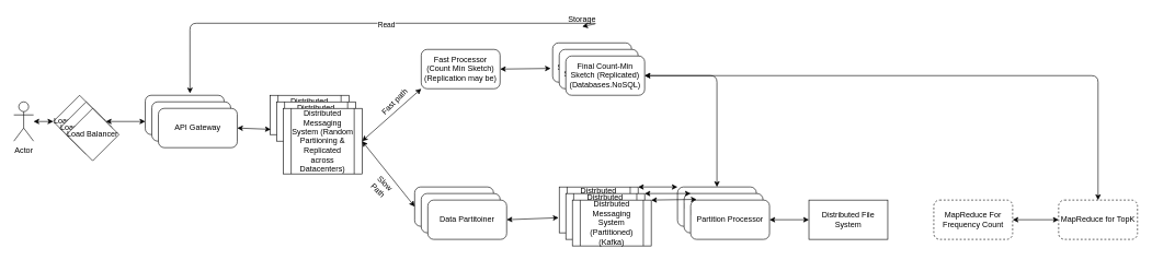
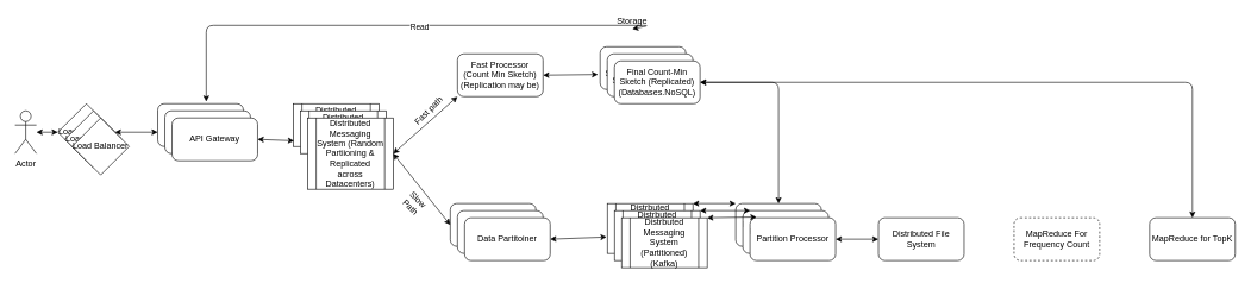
  <mxCell id="0" />
  <mxCell id="1" parent="0" />
  <mxCell id="2" value="Actor" style="shape=umlActor;verticalLabelPosition=bottom;verticalAlign=top;html=1;outlineConnect=0;" parent="1" vertex="1"><mxGeometry y="155" width="30" height="60" as="geometry" x="20" /></mxCell>
  <mxCell id="3" value="Load Balancer" style="rhombus;whiteSpace=wrap;html=1;" parent="1" vertex="1"><mxGeometry x="80" y="145" width="80" height="80" as="geometry" /></mxCell>
  <mxCell id="4" value="Load Balancer" style="rhombus;whiteSpace=wrap;html=1;" parent="1" vertex="1"><mxGeometry x="90" y="155" width="80" height="80" as="geometry" /></mxCell>
  <mxCell id="5" value="Load Balancer" style="rhombus;whiteSpace=wrap;html=1;" parent="1" vertex="1"><mxGeometry x="100" y="165" width="80" height="80" as="geometry" /></mxCell>
  <mxCell id="6" value="API Gateway" style="rounded=1;whiteSpace=wrap;html=1;" parent="1" vertex="1"><mxGeometry x="220" y="145" width="120" height="60" as="geometry" /></mxCell>
  <mxCell id="7" value="Distributed Messaging System (Random Partiioning)" style="shape=process;whiteSpace=wrap;html=1;backgroundOutline=1;" parent="1" vertex="1"><mxGeometry x="410" y="145" width="120" height="60" as="geometry" /></mxCell>
  <mxCell id="8" value="Distributed Messaging System (Random Partiioning)" style="shape=process;whiteSpace=wrap;html=1;backgroundOutline=1;" parent="1" vertex="1"><mxGeometry x="420" y="155" width="120" height="60" as="geometry" /></mxCell>
  <mxCell id="9" value="Distributed Messaging System (Random Partiioning &amp;amp; Replicated across Datacenters)" style="shape=process;whiteSpace=wrap;html=1;backgroundOutline=1;" parent="1" vertex="1"><mxGeometry x="430" y="165" width="120" height="100" as="geometry" /></mxCell>
  <mxCell id="10" value="API Gateway" style="rounded=1;whiteSpace=wrap;html=1;" parent="1" vertex="1"><mxGeometry x="230" y="155" width="120" height="60" as="geometry" /></mxCell>
  <mxCell id="11" value="API Gateway" style="rounded=1;whiteSpace=wrap;html=1;" parent="1" vertex="1"><mxGeometry x="240" y="165" width="120" height="60" as="geometry" /></mxCell>
  <mxCell id="12" value="Fast Processor (Count Min Sketch) (Replication may be)" style="rounded=1;whiteSpace=wrap;html=1;" parent="1" vertex="1"><mxGeometry x="640" y="75" width="120" height="60" as="geometry" /></mxCell>
  <mxCell id="13" value="Final Count-Min Sketch (Replicated)" style="rounded=1;whiteSpace=wrap;html=1;" parent="1" vertex="1"><mxGeometry x="840" y="65" width="120" height="60" as="geometry" /></mxCell>
  <mxCell id="14" value="Data Partitoiner" style="rounded=1;whiteSpace=wrap;html=1;" parent="1" vertex="1"><mxGeometry x="630" y="285" width="120" height="60" as="geometry" /></mxCell>
  <mxCell id="15" value="Data Partitoiner" style="rounded=1;whiteSpace=wrap;html=1;" parent="1" vertex="1"><mxGeometry x="640" y="295" width="120" height="60" as="geometry" /></mxCell>
  <mxCell id="16" value="Data Partitoiner" style="rounded=1;whiteSpace=wrap;html=1;" parent="1" vertex="1"><mxGeometry x="650" y="305" width="120" height="60" as="geometry" /></mxCell>
  <mxCell id="17" value="Distrbuted Messaging System (Partitioned) (Kafka)" style="shape=process;whiteSpace=wrap;html=1;backgroundOutline=1;" parent="1" vertex="1"><mxGeometry x="850" y="285" width="120" height="70" as="geometry" /></mxCell>
  <mxCell id="18" value="Distrbuted Messaging System (Partitioned) (Kafka)" style="shape=process;whiteSpace=wrap;html=1;backgroundOutline=1;" parent="1" vertex="1"><mxGeometry x="860" y="295" width="120" height="70" as="geometry" /></mxCell>
  <mxCell id="19" value="Distrbuted Messaging System (Partitioned) (Kafka)" style="shape=process;whiteSpace=wrap;html=1;backgroundOutline=1;" parent="1" vertex="1"><mxGeometry x="870" y="305" width="120" height="70" as="geometry" /></mxCell>
  <mxCell id="20" value="Partition Processor" style="rounded=1;whiteSpace=wrap;html=1;" parent="1" vertex="1"><mxGeometry x="1030" y="285" width="120" height="60" as="geometry" /></mxCell>
  <mxCell id="21" value="Partition Processor" style="rounded=1;whiteSpace=wrap;html=1;" parent="1" vertex="1"><mxGeometry x="1040" y="295" width="120" height="60" as="geometry" /></mxCell>
  <mxCell id="22" value="Partition Processor" style="rounded=1;whiteSpace=wrap;html=1;" parent="1" vertex="1"><mxGeometry x="1050" y="305" width="120" height="60" as="geometry" /></mxCell>
- <mxCell id="23" value="Distributed File System" style="whiteSpace=wrap;html=1;rounded=0;" parent="1" vertex="1"><mxGeometry x="1230" y="305" width="120" height="60" as="geometry" /></mxCell>
+ <mxCell id="23" value="Distributed File System" style="rounded=1;whiteSpace=wrap;html=1;" parent="1" vertex="1"><mxGeometry x="1230" y="305" width="120" height="60" as="geometry" /></mxCell>
  <mxCell id="24" value="MapReduce For Frequency Count" style="rounded=1;whiteSpace=wrap;html=1;dashed=1;" parent="1" vertex="1"><mxGeometry x="1420" y="305" width="120" height="60" as="geometry" /></mxCell>
- <mxCell id="25" value="MapReduce for TopK" style="rounded=1;whiteSpace=wrap;html=1;dashed=1;" parent="1" vertex="1"><mxGeometry x="1610" y="305" width="120" height="60" as="geometry" /></mxCell>
+ <mxCell id="25" value="MapReduce for TopK" style="rounded=1;whiteSpace=wrap;html=1;" parent="1" vertex="1"><mxGeometry x="1610" y="305" width="120" height="60" as="geometry" /></mxCell>
  <mxCell id="26" value="" style="endArrow=classic;startArrow=classic;html=1;" parent="1" source="2" edge="1"><mxGeometry width="50" height="50" relative="1" as="geometry"><mxPoint x="200" y="235" as="sourcePoint" /><mxPoint x="80" y="185" as="targetPoint" /></mxGeometry></mxCell>
  <mxCell id="27" value="" style="endArrow=classic;startArrow=classic;html=1;exitX=1;exitY=0;exitDx=0;exitDy=0;" parent="1" source="5" edge="1"><mxGeometry width="50" height="50" relative="1" as="geometry"><mxPoint x="200" y="235" as="sourcePoint" /><mxPoint x="220" y="185" as="targetPoint" /></mxGeometry></mxCell>
  <mxCell id="28" value="" style="endArrow=classic;startArrow=classic;html=1;exitX=1;exitY=0.5;exitDx=0;exitDy=0;entryX=0.008;entryY=0.867;entryDx=0;entryDy=0;entryPerimeter=0;" parent="1" source="11" target="7" edge="1"><mxGeometry width="50" height="50" relative="1" as="geometry"><mxPoint x="430" y="215" as="sourcePoint" /><mxPoint x="480" y="165" as="targetPoint" /></mxGeometry></mxCell>
  <mxCell id="29" value="" style="endArrow=classic;startArrow=classic;html=1;entryX=0;entryY=1;entryDx=0;entryDy=0;" parent="1" target="12" edge="1"><mxGeometry width="50" height="50" relative="1" as="geometry"><mxPoint x="550" y="215" as="sourcePoint" /><mxPoint x="700" y="155" as="targetPoint" /></mxGeometry></mxCell>
  <mxCell id="30" value="" style="endArrow=classic;startArrow=classic;html=1;exitX=1;exitY=0.5;exitDx=0;exitDy=0;entryX=0;entryY=0.5;entryDx=0;entryDy=0;" parent="1" source="9" target="14" edge="1"><mxGeometry width="50" height="50" relative="1" as="geometry"><mxPoint x="650" y="185" as="sourcePoint" /><mxPoint x="700" y="135" as="targetPoint" /></mxGeometry></mxCell>
  <mxCell id="31" value="" style="endArrow=classic;startArrow=classic;html=1;exitX=1;exitY=0.5;exitDx=0;exitDy=0;entryX=-0.025;entryY=0.65;entryDx=0;entryDy=0;entryPerimeter=0;" parent="1" source="12" target="13" edge="1"><mxGeometry width="50" height="50" relative="1" as="geometry"><mxPoint x="850" y="195" as="sourcePoint" /><mxPoint x="900" y="145" as="targetPoint" /></mxGeometry></mxCell>
  <mxCell id="32" value="" style="endArrow=classic;startArrow=classic;html=1;exitX=1;exitY=0.5;exitDx=0;exitDy=0;" parent="1" source="16" edge="1"><mxGeometry width="50" height="50" relative="1" as="geometry"><mxPoint x="950" y="235" as="sourcePoint" /><mxPoint x="849" y="332" as="targetPoint" /></mxGeometry></mxCell>
  <mxCell id="33" value="" style="endArrow=classic;startArrow=classic;html=1;exitX=1;exitY=0;exitDx=0;exitDy=0;entryX=0;entryY=0;entryDx=0;entryDy=0;" parent="1" source="17" target="20" edge="1"><mxGeometry width="50" height="50" relative="1" as="geometry"><mxPoint x="950" y="235" as="sourcePoint" /><mxPoint x="1000" y="185" as="targetPoint" /></mxGeometry></mxCell>
  <mxCell id="34" value="" style="endArrow=classic;startArrow=classic;html=1;exitX=1;exitY=0;exitDx=0;exitDy=0;" parent="1" source="18" edge="1"><mxGeometry width="50" height="50" relative="1" as="geometry"><mxPoint x="950" y="235" as="sourcePoint" /><mxPoint x="1050" y="295" as="targetPoint" /></mxGeometry></mxCell>
  <mxCell id="35" value="" style="endArrow=classic;startArrow=classic;html=1;exitX=1;exitY=0;exitDx=0;exitDy=0;entryX=0.075;entryY=-0.017;entryDx=0;entryDy=0;entryPerimeter=0;" parent="1" source="19" target="22" edge="1"><mxGeometry width="50" height="50" relative="1" as="geometry"><mxPoint x="950" y="235" as="sourcePoint" /><mxPoint x="1000" y="185" as="targetPoint" /></mxGeometry></mxCell>
  <mxCell id="36" value="" style="endArrow=classic;startArrow=classic;html=1;exitX=1;exitY=0.5;exitDx=0;exitDy=0;entryX=0;entryY=0.5;entryDx=0;entryDy=0;" parent="1" source="22" target="23" edge="1"><mxGeometry width="50" height="50" relative="1" as="geometry"><mxPoint x="950" y="235" as="sourcePoint" /><mxPoint x="1000" y="185" as="targetPoint" /></mxGeometry></mxCell>
- <mxCell id="37" value="" style="endArrow=classic;startArrow=classic;html=1;exitX=1;exitY=0.5;exitDx=0;exitDy=0;entryX=0;entryY=0.5;entryDx=0;entryDy=0;" parent="1" source="24" target="25" edge="1"><mxGeometry width="50" height="50" relative="1" as="geometry"><mxPoint x="1400" y="255" as="sourcePoint" /><mxPoint x="1450" y="205" as="targetPoint" /></mxGeometry></mxCell>
  <mxCell id="38" value="Fast path" style="text;html=1;strokeColor=none;fillColor=none;align=center;verticalAlign=middle;whiteSpace=wrap;rounded=0;rotation=-45;" parent="1" vertex="1"><mxGeometry x="570" y="145" width="60" height="20" as="geometry" /></mxCell>
  <mxCell id="39" value="Slow Path" style="text;html=1;strokeColor=none;fillColor=none;align=center;verticalAlign=middle;whiteSpace=wrap;rounded=0;rotation=45;" parent="1" vertex="1"><mxGeometry x="560" y="275" width="40" height="20" as="geometry" /></mxCell>
  <mxCell id="40" value="Final Count-Min Sketch (Replicated)" style="rounded=1;whiteSpace=wrap;html=1;" parent="1" vertex="1"><mxGeometry x="850" y="75" width="120" height="60" as="geometry" /></mxCell>
  <mxCell id="41" value="Final Count-Min Sketch (Replicated) (Databases.NoSQL)" style="rounded=1;whiteSpace=wrap;html=1;" parent="1" vertex="1"><mxGeometry x="860" y="85" width="120" height="60" as="geometry" /></mxCell>
  <mxCell id="42" value="Storage" style="text;html=1;strokeColor=none;fillColor=none;align=center;verticalAlign=middle;whiteSpace=wrap;rounded=0;" parent="1" vertex="1"><mxGeometry x="865" y="20" width="40" height="20" as="geometry" /></mxCell>
  <mxCell id="43" value="" style="endArrow=classic;startArrow=classic;html=1;exitX=0.5;exitY=0;exitDx=0;exitDy=0;entryX=1;entryY=0.5;entryDx=0;entryDy=0;" parent="1" source="25" target="41" edge="1"><mxGeometry width="50" height="50" relative="1" as="geometry"><mxPoint x="1450" y="255" as="sourcePoint" /><mxPoint x="1500" y="205" as="targetPoint" /><Array as="points"><mxPoint x="1670" y="115" /></Array></mxGeometry></mxCell>
  <mxCell id="44" value="" style="endArrow=classic;startArrow=classic;html=1;exitX=0.5;exitY=0;exitDx=0;exitDy=0;entryX=1;entryY=0.5;entryDx=0;entryDy=0;" parent="1" source="20" target="41" edge="1"><mxGeometry width="50" height="50" relative="1" as="geometry"><mxPoint x="1170" y="205" as="sourcePoint" /><mxPoint x="1220" y="155" as="targetPoint" /><Array as="points"><mxPoint x="1090" y="115" /></Array></mxGeometry></mxCell>
  <mxCell id="45" value="" style="endArrow=classic;startArrow=classic;html=1;exitX=0.567;exitY=-0.05;exitDx=0;exitDy=0;exitPerimeter=0;entryX=0.5;entryY=1;entryDx=0;entryDy=0;" edge="1" parent="1" source="6" target="42"><mxGeometry width="50" height="50" relative="1" as="geometry"><mxPoint x="560" y="155" as="sourcePoint" /><mxPoint x="610" y="105" as="targetPoint" /><Array as="points"><mxPoint x="288" y="35" /><mxPoint x="910" y="35" /></Array></mxGeometry></mxCell>
  <mxCell id="46" value="Read" style="edgeLabel;html=1;align=center;verticalAlign=middle;resizable=0;points=[];" vertex="1" connectable="0" parent="45"><mxGeometry x="0.075" y="-1" relative="1" as="geometry"><mxPoint as="offset" /></mxGeometry></mxCell>
